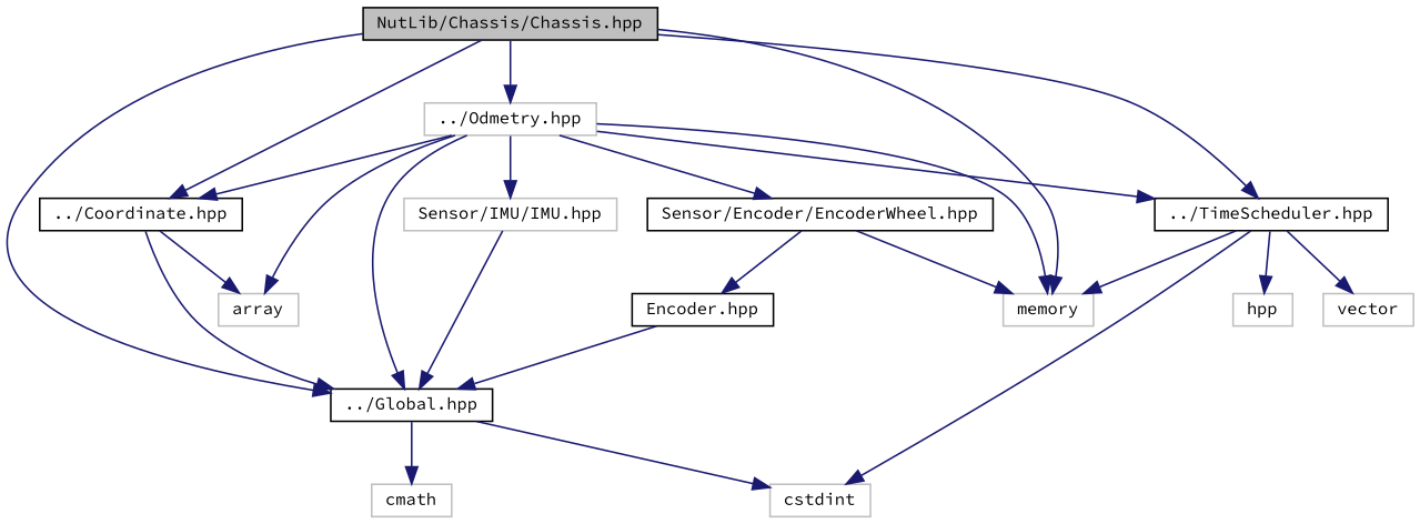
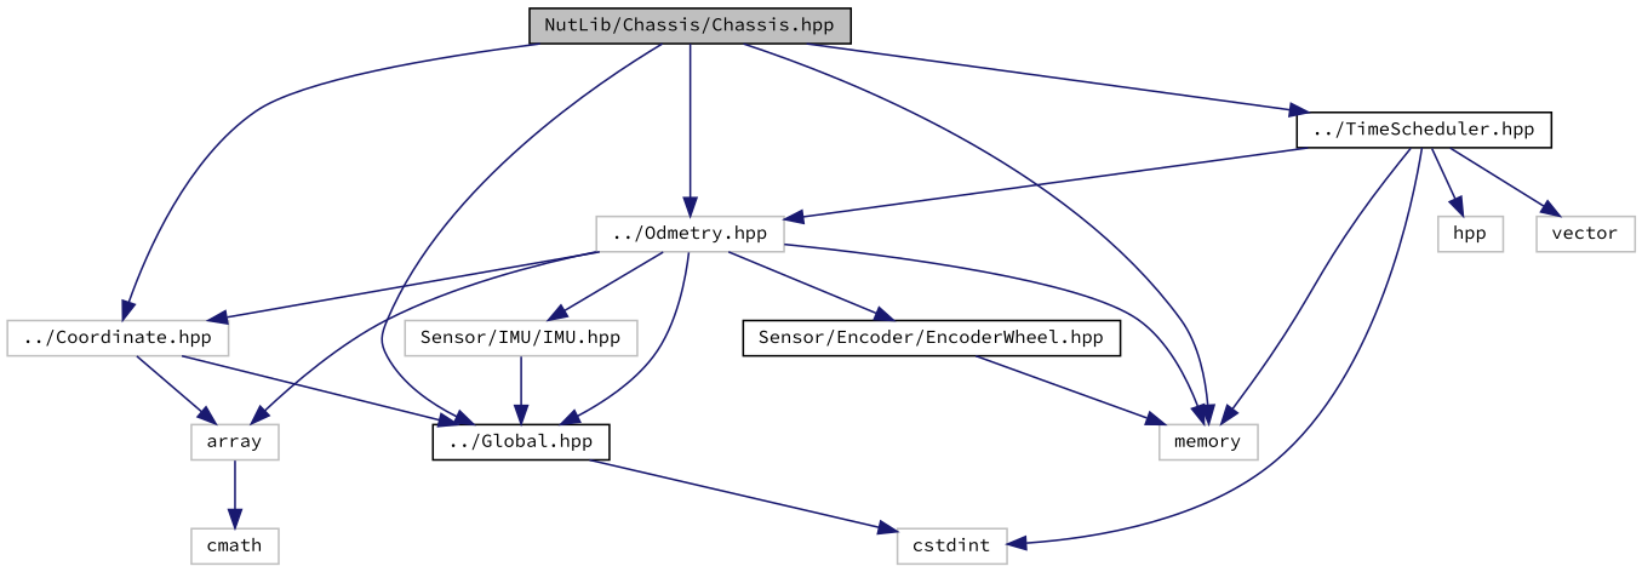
  digraph {
    fontname="Source Code Pro"
    node [color=grey75 fillcolor=white fontname="Source Code Pro" fontsize=10 shape=record style=filled]
    edge [color=midnightblue fontname="Source Code Pro" fontsize=10 labelfontname=Helvetica labelfontsize=10 style=solid]
    n1 [color=black fillcolor=grey75 fontcolor=black height=0.2 label="NutLib/Chassis/Chassis.hpp" width=0.4]
    n2 [color=black height=0.2 label="../Global.hpp" width=0.4]
-   n3 [color=black height=0.2 label="../Coordinate.hpp" width=0.4]
+   n3 [height=0.2 label="../Coordinate.hpp" width=0.4]
    n4 [color=black height=0.2 label="../TimeScheduler.hpp" width=0.4]
    n5 [height=0.2 label=memory width=0.4]
    n6 [height=0.2 label="../Odmetry.hpp" width=0.4]
    n7 [height=0.2 label=cmath width=0.4]
    n8 [height=0.2 label=cstdint width=0.4]
    n9 [height=0.2 label=array width=0.4]
    n10 [height=0.2 label=hpp width=0.4]
    n11 [height=0.2 label=vector width=0.4]
    n12 [color=black height=0.2 label="Sensor/Encoder/EncoderWheel.hpp" width=0.4]
    n13 [height=0.2 label="Sensor/IMU/IMU.hpp" width=0.4]
-   n14 [color=black height=0.2 label="Encoder.hpp" width=0.4]
    n1 -> n2
    n1 -> n3
    n1 -> n4
    n1 -> n5
    n1 -> n6
-   n2 -> n7
+   n9 -> n7
    n2 -> n8
    n3 -> n2
    n3 -> n9
    n4 -> n5
    n4 -> n8
    n4 -> n10
    n4 -> n11
    n6 -> n2
    n6 -> n3
-   n6 -> n4
+   n4 -> n6
    n6 -> n5
    n6 -> n9
    n6 -> n12
    n6 -> n13
    n12 -> n5
-   n12 -> n14
    n13 -> n2
-   n14 -> n2
  }
